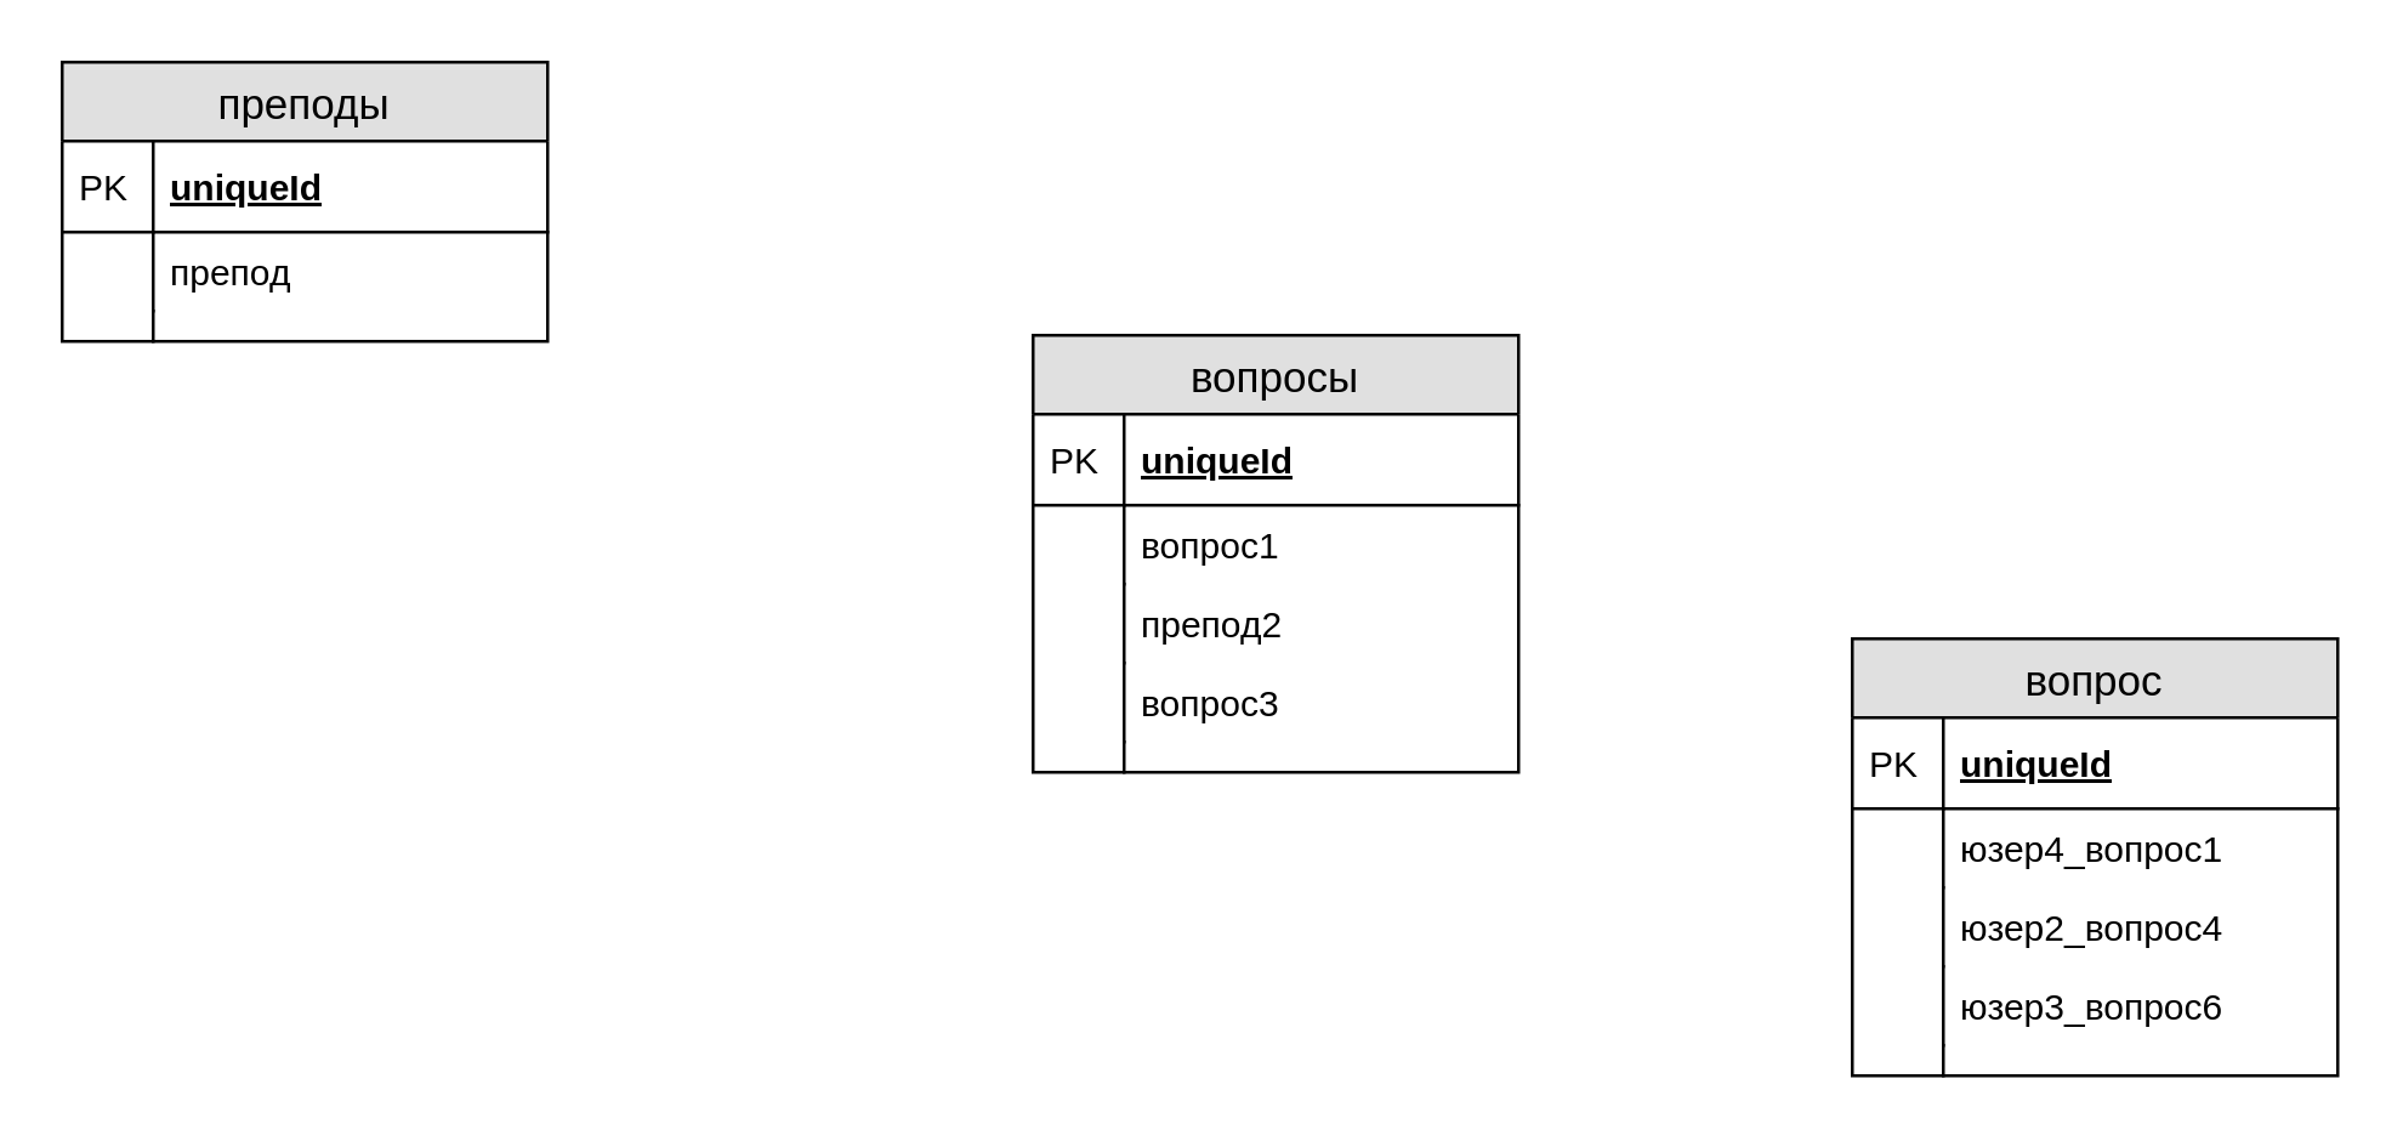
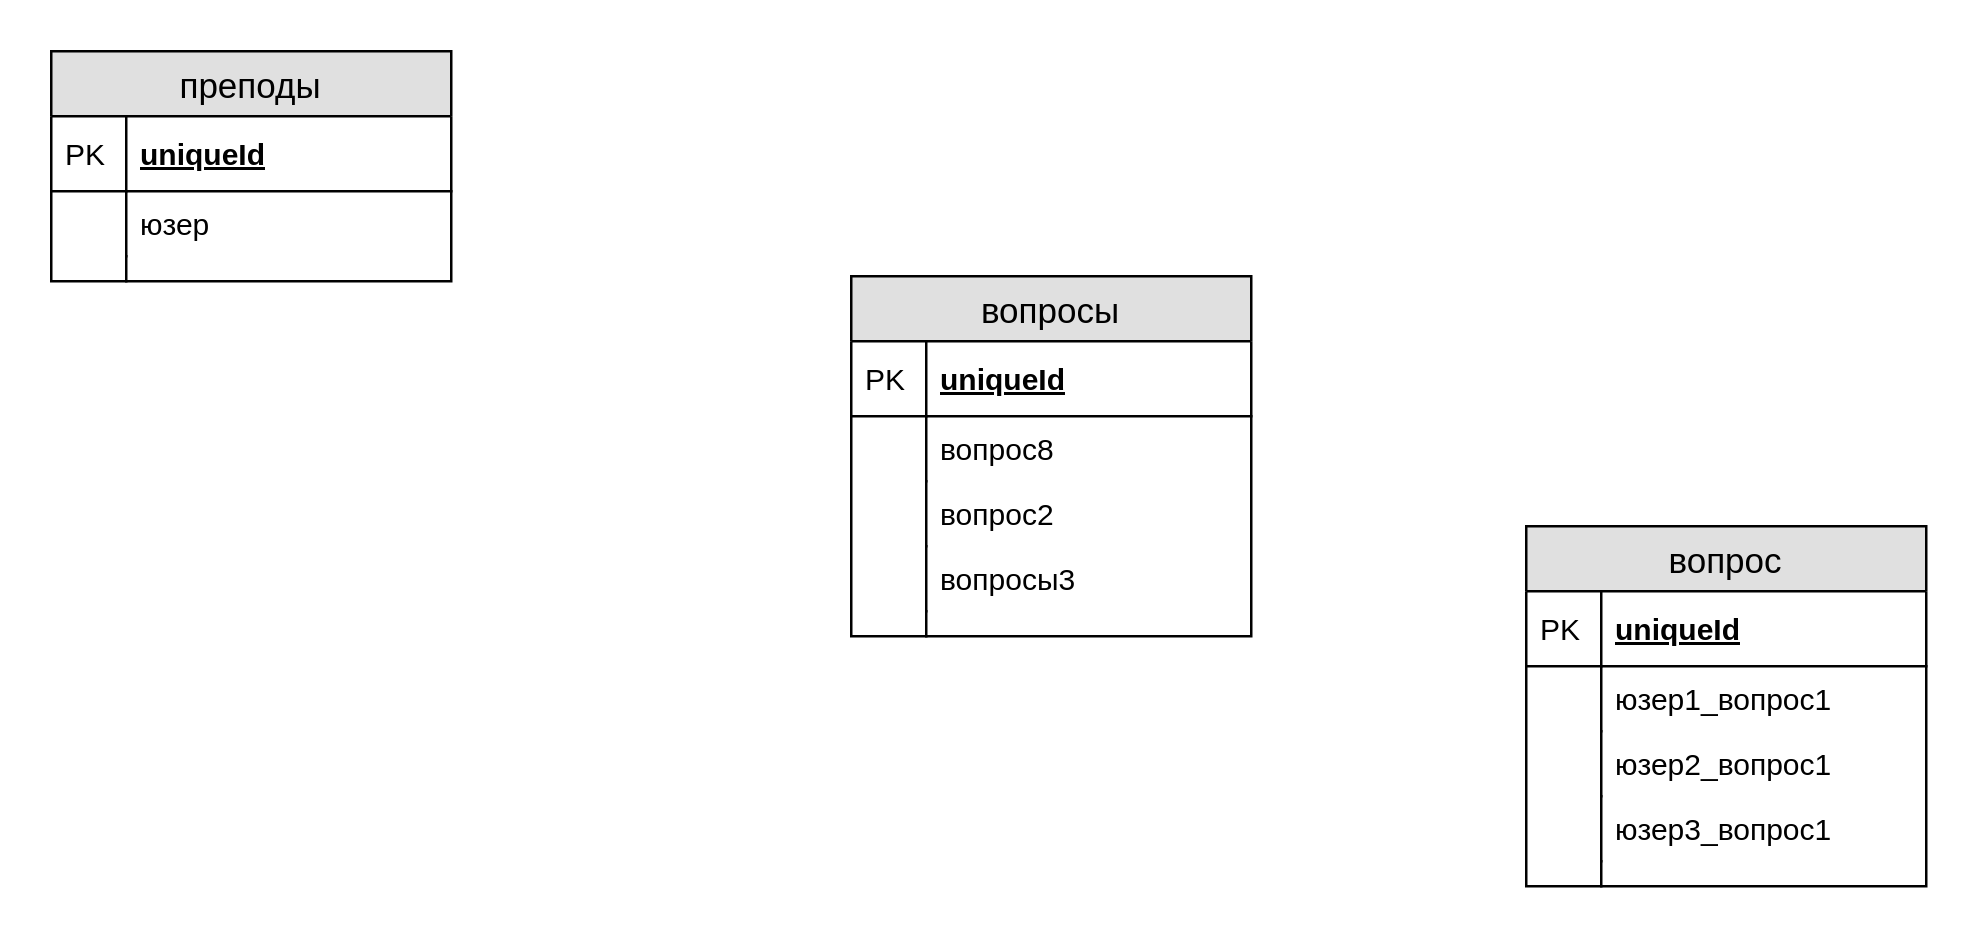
  <mxCell id="0" />
  <mxCell id="1" parent="0" />
  <mxCell id="2" value="преподы" style="swimlane;fontStyle=0;childLayout=stackLayout;horizontal=1;startSize=26;fillColor=#e0e0e0;horizontalStack=0;resizeParent=1;resizeParentMax=0;resizeLast=0;collapsible=1;marginBottom=0;swimlaneFillColor=#ffffff;align=center;fontSize=14;" vertex="1" parent="1"><mxGeometry x="20" y="20" width="160" height="92" as="geometry" /></mxCell>
  <mxCell id="3" value="uniqueId" style="shape=partialRectangle;top=0;left=0;right=0;bottom=1;align=left;verticalAlign=middle;fillColor=none;spacingLeft=34;spacingRight=4;overflow=hidden;rotatable=0;points=[[0,0.5],[1,0.5]];portConstraint=eastwest;dropTarget=0;fontStyle=5;fontSize=12;" vertex="1" parent="2"><mxGeometry y="26" width="160" height="30" as="geometry" /></mxCell>
  <mxCell id="4" value="PK" style="shape=partialRectangle;top=0;left=0;bottom=0;fillColor=none;align=left;verticalAlign=middle;spacingLeft=4;spacingRight=4;overflow=hidden;rotatable=0;points=[];portConstraint=eastwest;part=1;fontSize=12;" vertex="1" connectable="0" parent="3"><mxGeometry width="30" height="30" as="geometry" /></mxCell>
- <mxCell id="5" value="препод" style="shape=partialRectangle;top=0;left=0;right=0;bottom=0;align=left;verticalAlign=top;fillColor=none;spacingLeft=34;spacingRight=4;overflow=hidden;rotatable=0;points=[[0,0.5],[1,0.5]];portConstraint=eastwest;dropTarget=0;fontSize=12;" vertex="1" parent="2"><mxGeometry y="56" width="160" height="26" as="geometry" /></mxCell>
+ <mxCell id="5" value="юзер" style="shape=partialRectangle;top=0;left=0;right=0;bottom=0;align=left;verticalAlign=top;fillColor=none;spacingLeft=34;spacingRight=4;overflow=hidden;rotatable=0;points=[[0,0.5],[1,0.5]];portConstraint=eastwest;dropTarget=0;fontSize=12;" vertex="1" parent="2"><mxGeometry y="56" width="160" height="26" as="geometry" /></mxCell>
  <mxCell id="6" value="" style="shape=partialRectangle;top=0;left=0;bottom=0;fillColor=none;align=left;verticalAlign=top;spacingLeft=4;spacingRight=4;overflow=hidden;rotatable=0;points=[];portConstraint=eastwest;part=1;fontSize=12;" vertex="1" connectable="0" parent="5"><mxGeometry width="30" height="26" as="geometry" /></mxCell>
  <mxCell id="7" value="" style="shape=partialRectangle;top=0;left=0;right=0;bottom=0;align=left;verticalAlign=top;fillColor=none;spacingLeft=34;spacingRight=4;overflow=hidden;rotatable=0;points=[[0,0.5],[1,0.5]];portConstraint=eastwest;dropTarget=0;fontSize=12;" vertex="1" parent="2"><mxGeometry y="82" width="160" height="10" as="geometry" /></mxCell>
  <mxCell id="8" value="" style="shape=partialRectangle;top=0;left=0;bottom=0;fillColor=none;align=left;verticalAlign=top;spacingLeft=4;spacingRight=4;overflow=hidden;rotatable=0;points=[];portConstraint=eastwest;part=1;fontSize=12;" vertex="1" connectable="0" parent="7"><mxGeometry width="30" height="10" as="geometry" /></mxCell>
  <mxCell id="9" value="вопросы" style="swimlane;fontStyle=0;childLayout=stackLayout;horizontal=1;startSize=26;fillColor=#e0e0e0;horizontalStack=0;resizeParent=1;resizeParentMax=0;resizeLast=0;collapsible=1;marginBottom=0;swimlaneFillColor=#ffffff;align=center;fontSize=14;" vertex="1" parent="1"><mxGeometry x="340" y="110" width="160" height="144" as="geometry" /></mxCell>
  <mxCell id="10" value="uniqueId" style="shape=partialRectangle;top=0;left=0;right=0;bottom=1;align=left;verticalAlign=middle;fillColor=none;spacingLeft=34;spacingRight=4;overflow=hidden;rotatable=0;points=[[0,0.5],[1,0.5]];portConstraint=eastwest;dropTarget=0;fontStyle=5;fontSize=12;" vertex="1" parent="9"><mxGeometry y="26" width="160" height="30" as="geometry" /></mxCell>
  <mxCell id="11" value="PK" style="shape=partialRectangle;top=0;left=0;bottom=0;fillColor=none;align=left;verticalAlign=middle;spacingLeft=4;spacingRight=4;overflow=hidden;rotatable=0;points=[];portConstraint=eastwest;part=1;fontSize=12;" vertex="1" connectable="0" parent="10"><mxGeometry width="30" height="30" as="geometry" /></mxCell>
- <mxCell id="12" value="вопрос1" style="shape=partialRectangle;top=0;left=0;right=0;bottom=0;align=left;verticalAlign=top;fillColor=none;spacingLeft=34;spacingRight=4;overflow=hidden;rotatable=0;points=[[0,0.5],[1,0.5]];portConstraint=eastwest;dropTarget=0;fontSize=12;" vertex="1" parent="9"><mxGeometry y="56" width="160" height="26" as="geometry" /></mxCell>
+ <mxCell id="12" value="вопрос8" style="shape=partialRectangle;top=0;left=0;right=0;bottom=0;align=left;verticalAlign=top;fillColor=none;spacingLeft=34;spacingRight=4;overflow=hidden;rotatable=0;points=[[0,0.5],[1,0.5]];portConstraint=eastwest;dropTarget=0;fontSize=12;" vertex="1" parent="9"><mxGeometry y="56" width="160" height="26" as="geometry" /></mxCell>
  <mxCell id="13" value="" style="shape=partialRectangle;top=0;left=0;bottom=0;fillColor=none;align=left;verticalAlign=top;spacingLeft=4;spacingRight=4;overflow=hidden;rotatable=0;points=[];portConstraint=eastwest;part=1;fontSize=12;" vertex="1" connectable="0" parent="12"><mxGeometry width="30" height="26" as="geometry" /></mxCell>
- <mxCell id="14" value="препод2" style="shape=partialRectangle;top=0;left=0;right=0;bottom=0;align=left;verticalAlign=top;fillColor=none;spacingLeft=34;spacingRight=4;overflow=hidden;rotatable=0;points=[[0,0.5],[1,0.5]];portConstraint=eastwest;dropTarget=0;fontSize=12;" vertex="1" parent="9"><mxGeometry y="82" width="160" height="26" as="geometry" /></mxCell>
+ <mxCell id="14" value="вопрос2" style="shape=partialRectangle;top=0;left=0;right=0;bottom=0;align=left;verticalAlign=top;fillColor=none;spacingLeft=34;spacingRight=4;overflow=hidden;rotatable=0;points=[[0,0.5],[1,0.5]];portConstraint=eastwest;dropTarget=0;fontSize=12;" vertex="1" parent="9"><mxGeometry y="82" width="160" height="26" as="geometry" /></mxCell>
  <mxCell id="15" value="" style="shape=partialRectangle;top=0;left=0;bottom=0;fillColor=none;align=left;verticalAlign=top;spacingLeft=4;spacingRight=4;overflow=hidden;rotatable=0;points=[];portConstraint=eastwest;part=1;fontSize=12;" vertex="1" connectable="0" parent="14"><mxGeometry width="30" height="26" as="geometry" /></mxCell>
- <mxCell id="16" value="вопрос3" style="shape=partialRectangle;top=0;left=0;right=0;bottom=0;align=left;verticalAlign=top;fillColor=none;spacingLeft=34;spacingRight=4;overflow=hidden;rotatable=0;points=[[0,0.5],[1,0.5]];portConstraint=eastwest;dropTarget=0;fontSize=12;" vertex="1" parent="9"><mxGeometry y="108" width="160" height="26" as="geometry" /></mxCell>
+ <mxCell id="16" value="вопросы3" style="shape=partialRectangle;top=0;left=0;right=0;bottom=0;align=left;verticalAlign=top;fillColor=none;spacingLeft=34;spacingRight=4;overflow=hidden;rotatable=0;points=[[0,0.5],[1,0.5]];portConstraint=eastwest;dropTarget=0;fontSize=12;" vertex="1" parent="9"><mxGeometry y="108" width="160" height="26" as="geometry" /></mxCell>
  <mxCell id="17" value="" style="shape=partialRectangle;top=0;left=0;bottom=0;fillColor=none;align=left;verticalAlign=top;spacingLeft=4;spacingRight=4;overflow=hidden;rotatable=0;points=[];portConstraint=eastwest;part=1;fontSize=12;" vertex="1" connectable="0" parent="16"><mxGeometry width="30" height="26" as="geometry" /></mxCell>
  <mxCell id="18" value="" style="shape=partialRectangle;top=0;left=0;right=0;bottom=0;align=left;verticalAlign=top;fillColor=none;spacingLeft=34;spacingRight=4;overflow=hidden;rotatable=0;points=[[0,0.5],[1,0.5]];portConstraint=eastwest;dropTarget=0;fontSize=12;" vertex="1" parent="9"><mxGeometry y="134" width="160" height="10" as="geometry" /></mxCell>
  <mxCell id="19" value="" style="shape=partialRectangle;top=0;left=0;bottom=0;fillColor=none;align=left;verticalAlign=top;spacingLeft=4;spacingRight=4;overflow=hidden;rotatable=0;points=[];portConstraint=eastwest;part=1;fontSize=12;" vertex="1" connectable="0" parent="18"><mxGeometry width="30" height="10" as="geometry" /></mxCell>
  <mxCell id="20" value="вопрос" style="swimlane;fontStyle=0;childLayout=stackLayout;horizontal=1;startSize=26;fillColor=#e0e0e0;horizontalStack=0;resizeParent=1;resizeParentMax=0;resizeLast=0;collapsible=1;marginBottom=0;swimlaneFillColor=#ffffff;align=center;fontSize=14;" vertex="1" parent="1"><mxGeometry x="610" y="210" width="160" height="144" as="geometry" /></mxCell>
  <mxCell id="21" value="uniqueId" style="shape=partialRectangle;top=0;left=0;right=0;bottom=1;align=left;verticalAlign=middle;fillColor=none;spacingLeft=34;spacingRight=4;overflow=hidden;rotatable=0;points=[[0,0.5],[1,0.5]];portConstraint=eastwest;dropTarget=0;fontStyle=5;fontSize=12;" vertex="1" parent="20"><mxGeometry y="26" width="160" height="30" as="geometry" /></mxCell>
  <mxCell id="22" value="PK" style="shape=partialRectangle;top=0;left=0;bottom=0;fillColor=none;align=left;verticalAlign=middle;spacingLeft=4;spacingRight=4;overflow=hidden;rotatable=0;points=[];portConstraint=eastwest;part=1;fontSize=12;" vertex="1" connectable="0" parent="21"><mxGeometry width="30" height="30" as="geometry" /></mxCell>
- <mxCell id="23" value="юзер4_вопрос1" style="shape=partialRectangle;top=0;left=0;right=0;bottom=0;align=left;verticalAlign=top;fillColor=none;spacingLeft=34;spacingRight=4;overflow=hidden;rotatable=0;points=[[0,0.5],[1,0.5]];portConstraint=eastwest;dropTarget=0;fontSize=12;" vertex="1" parent="20"><mxGeometry y="56" width="160" height="26" as="geometry" /></mxCell>
+ <mxCell id="23" value="юзер1_вопрос1" style="shape=partialRectangle;top=0;left=0;right=0;bottom=0;align=left;verticalAlign=top;fillColor=none;spacingLeft=34;spacingRight=4;overflow=hidden;rotatable=0;points=[[0,0.5],[1,0.5]];portConstraint=eastwest;dropTarget=0;fontSize=12;" vertex="1" parent="20"><mxGeometry y="56" width="160" height="26" as="geometry" /></mxCell>
  <mxCell id="24" value="" style="shape=partialRectangle;top=0;left=0;bottom=0;fillColor=none;align=left;verticalAlign=top;spacingLeft=4;spacingRight=4;overflow=hidden;rotatable=0;points=[];portConstraint=eastwest;part=1;fontSize=12;" vertex="1" connectable="0" parent="23"><mxGeometry width="30" height="26" as="geometry" /></mxCell>
- <mxCell id="25" value="юзер2_вопрос4" style="shape=partialRectangle;top=0;left=0;right=0;bottom=0;align=left;verticalAlign=top;fillColor=none;spacingLeft=34;spacingRight=4;overflow=hidden;rotatable=0;points=[[0,0.5],[1,0.5]];portConstraint=eastwest;dropTarget=0;fontSize=12;" vertex="1" parent="20"><mxGeometry y="82" width="160" height="26" as="geometry" /></mxCell>
+ <mxCell id="25" value="юзер2_вопрос1" style="shape=partialRectangle;top=0;left=0;right=0;bottom=0;align=left;verticalAlign=top;fillColor=none;spacingLeft=34;spacingRight=4;overflow=hidden;rotatable=0;points=[[0,0.5],[1,0.5]];portConstraint=eastwest;dropTarget=0;fontSize=12;" vertex="1" parent="20"><mxGeometry y="82" width="160" height="26" as="geometry" /></mxCell>
  <mxCell id="26" value="" style="shape=partialRectangle;top=0;left=0;bottom=0;fillColor=none;align=left;verticalAlign=top;spacingLeft=4;spacingRight=4;overflow=hidden;rotatable=0;points=[];portConstraint=eastwest;part=1;fontSize=12;" vertex="1" connectable="0" parent="25"><mxGeometry width="30" height="26" as="geometry" /></mxCell>
- <mxCell id="27" value="юзер3_вопрос6" style="shape=partialRectangle;top=0;left=0;right=0;bottom=0;align=left;verticalAlign=top;fillColor=none;spacingLeft=34;spacingRight=4;overflow=hidden;rotatable=0;points=[[0,0.5],[1,0.5]];portConstraint=eastwest;dropTarget=0;fontSize=12;" vertex="1" parent="20"><mxGeometry y="108" width="160" height="26" as="geometry" /></mxCell>
+ <mxCell id="27" value="юзер3_вопрос1" style="shape=partialRectangle;top=0;left=0;right=0;bottom=0;align=left;verticalAlign=top;fillColor=none;spacingLeft=34;spacingRight=4;overflow=hidden;rotatable=0;points=[[0,0.5],[1,0.5]];portConstraint=eastwest;dropTarget=0;fontSize=12;" vertex="1" parent="20"><mxGeometry y="108" width="160" height="26" as="geometry" /></mxCell>
  <mxCell id="28" value="" style="shape=partialRectangle;top=0;left=0;bottom=0;fillColor=none;align=left;verticalAlign=top;spacingLeft=4;spacingRight=4;overflow=hidden;rotatable=0;points=[];portConstraint=eastwest;part=1;fontSize=12;" vertex="1" connectable="0" parent="27"><mxGeometry width="30" height="26" as="geometry" /></mxCell>
  <mxCell id="29" value="" style="shape=partialRectangle;top=0;left=0;right=0;bottom=0;align=left;verticalAlign=top;fillColor=none;spacingLeft=34;spacingRight=4;overflow=hidden;rotatable=0;points=[[0,0.5],[1,0.5]];portConstraint=eastwest;dropTarget=0;fontSize=12;" vertex="1" parent="20"><mxGeometry y="134" width="160" height="10" as="geometry" /></mxCell>
  <mxCell id="30" value="" style="shape=partialRectangle;top=0;left=0;bottom=0;fillColor=none;align=left;verticalAlign=top;spacingLeft=4;spacingRight=4;overflow=hidden;rotatable=0;points=[];portConstraint=eastwest;part=1;fontSize=12;" vertex="1" connectable="0" parent="29"><mxGeometry width="30" height="10" as="geometry" /></mxCell>
